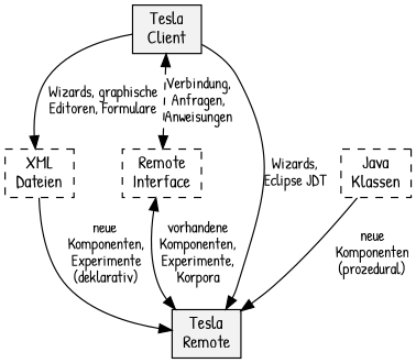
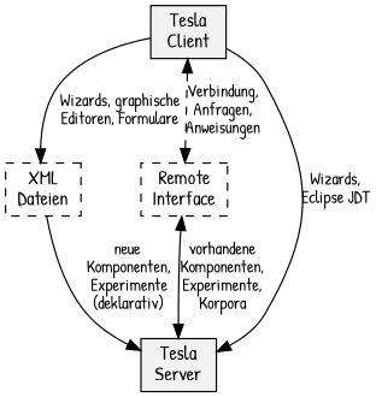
  digraph {
    fontname="Patrick Hand"
    rankdir=TD
    node [fillcolor=gray95 fontname="Patrick Hand" shape=box style=dashed]
    edge [fontname="Patrick Hand" fontsize=12]
    n1 [label="Tesla\nClient" style=filled]
    n2 [label="XML\nDateien"]
    n3 [label="Remote\nInterface"]
-   n4 [label="Tesla\nRemote" style=filled]
-   n5 [label="Java\nKlassen"]
+   n4 [label="Tesla\nServer" style=filled]
    n1 -> n2 [label="Wizards, graphische\nEditoren, Formulare"]
    n1 -> n3 [dir=both label="Verbindung,\nAnfragen,\nAnweisungen" style=dashed]
    n1 -> n4 [label="Wizards,\nEclipse JDT"]
    n2 -> n4 [label="neue \nKomponenten,\nExperimente\n(deklarativ)"]
    n3 -> n4 [dir=both label="vorhandene\nKomponenten,\nExperimente,\nKorpora" style=solid]
-   n5 -> n4 [label="neue\nKomponenten\n(prozedural)"]
  }
